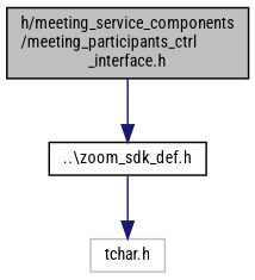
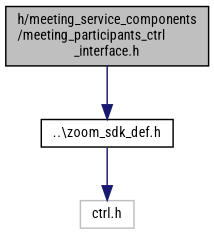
  digraph {
    fontname="Roboto Condensed"
    node [color=black fillcolor=white fontname="Roboto Condensed" fontsize=10 shape=record style=filled]
    edge [color=midnightblue fontname="Roboto Condensed" fontsize=10 labelfontname=Helvetica labelfontsize=10 style=solid]
    n1 [fillcolor=grey75 fontcolor=black height=0.2 label="h/meeting_service_components\l/meeting_participants_ctrl\l_interface.h" width=0.4]
    n2 [height=0.2 label="..\\zoom_sdk_def.h" width=0.4]
-   n3 [color=grey75 height=0.2 label="tchar.h" width=0.4]
+   n3 [color=grey75 height=0.2 label="ctrl.h" width=0.4]
    n1 -> n2
    n2 -> n3
  }
